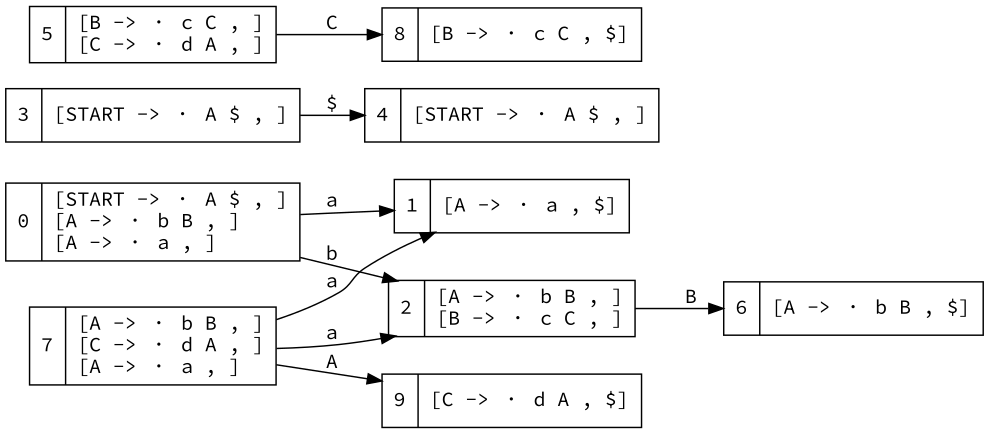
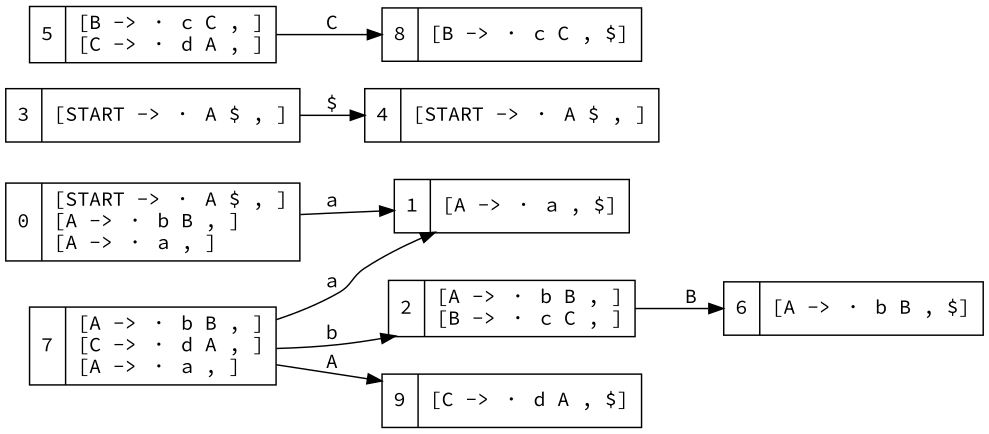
  digraph {
    fontname="Source Code Pro"
    rankdir=LR
    node [fontname="Source Code Pro" shape=record]
    edge [fontname="Source Code Pro"]
    n1 [label="{0|{[START\ -\>\ ・\ A\ $\ ,\ ]\l[A\ -\>\ ・\ b\ B\ ,\ ]\l[A\ -\>\ ・\ a\ ,\ ]\l}}"]
    n2 [label="{2|{[A\ -\>\ ・\ b\ B\ ,\ ]\l[B\ -\>\ ・\ c\ C\ ,\ ]\l}}"]
    n3 [label="{1|{[A\ -\>\ ・\ a\ ,\ $]\l}}"]
    n4 [label="{3|{[START\ -\>\ ・\ A\ $\ ,\ ]\l}}"]
    n5 [label="{4|{[START\ -\>\ ・\ A\ $\ ,\ ]\l}}"]
    n6 [label="{6|{[A\ -\>\ ・\ b\ B\ ,\ $]\l}}"]
    n7 [label="{5|{[B\ -\>\ ・\ c\ C\ ,\ ]\l[C\ -\>\ ・\ d\ A\ ,\ ]\l}}"]
    n8 [label="{8|{[B\ -\>\ ・\ c\ C\ ,\ $]\l}}"]
    n9 [label="{7|{[A\ -\>\ ・\ b\ B\ ,\ ]\l[C\ -\>\ ・\ d\ A\ ,\ ]\l[A\ -\>\ ・\ a\ ,\ ]\l}}"]
    n10 [label="{9|{[C\ -\>\ ・\ d\ A\ ,\ $]\l}}"]
-   n1 -> n2 [label=b]
    n1 -> n3 [label=a]
    n2 -> n6 [label=B]
    n4 -> n5 [label="$"]
    n7 -> n8 [label=C]
-   n9 -> n2 [label=a]
+   n9 -> n2 [label=b]
    n9 -> n3 [label=a]
    n9 -> n10 [label=A]
  }
